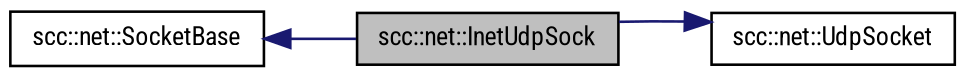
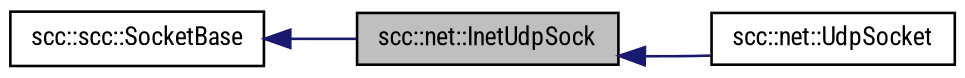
  digraph {
    fontname="Roboto Condensed"
    rankdir=LR
    node [color=black fillcolor=white fontname="Roboto Condensed" fontsize=10 shape=record style=filled]
    edge [color=midnightblue dir=back fontname="Roboto Condensed" fontsize=10 labelfontname=Helvetica labelfontsize=10 style=solid]
    n1 [fillcolor=grey75 fontcolor=black height=0.2 label="scc::net::InetUdpSock" width=0.4]
    n2 [height=0.2 label="scc::net::UdpSocket" width=0.4]
-   n3 [height=0.2 label="scc::net::SocketBase" width=0.4]
-   n2 -> n1
+   n3 [height=0.2 label="scc::scc::SocketBase" width=0.4]
+   n1 -> n2
    n3 -> n1
  }
